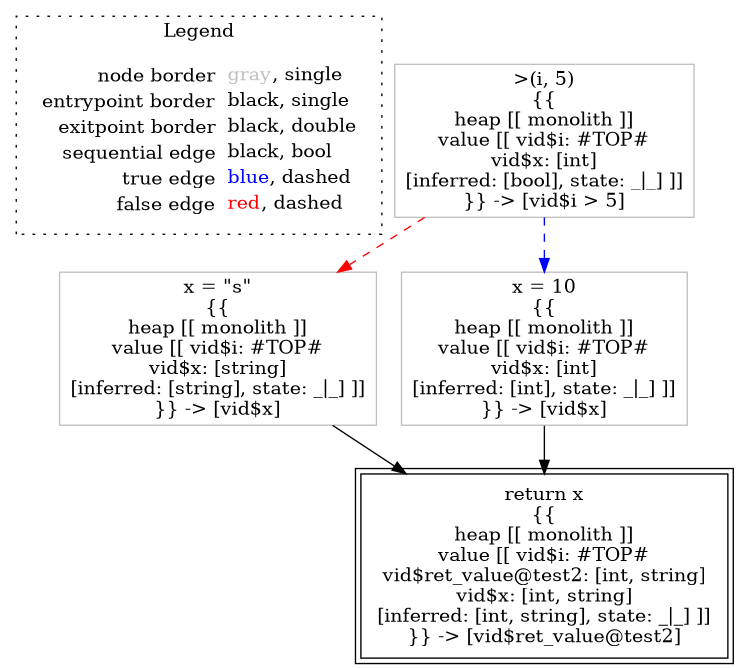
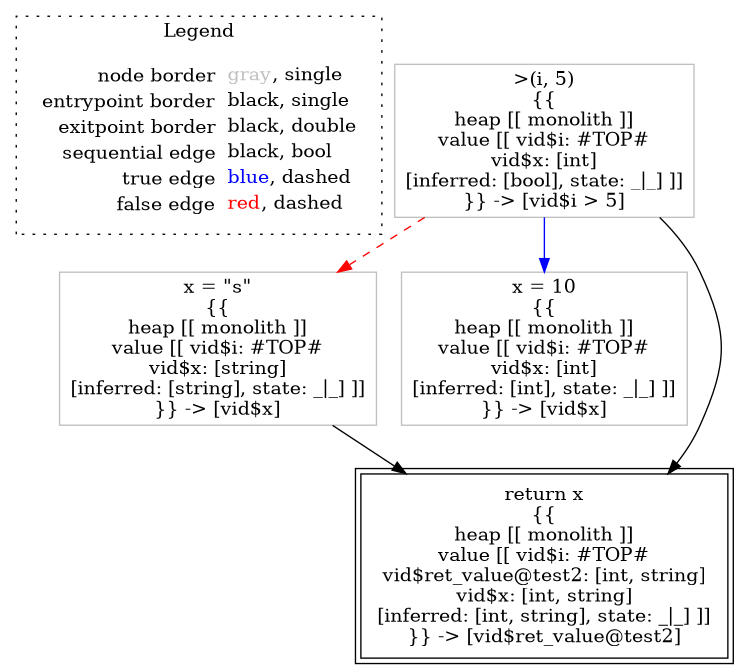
  digraph {
    node [shape=rect color=gray]
    edge [color=black]
    n1 [label=<<table border="0" cellpadding="2" cellspacing="0" cellborder="0"><tr><td align="right">node border&nbsp;</td><td align="left"><font color="gray">gray</font>, single</td></tr><tr><td align="right">entrypoint border&nbsp;</td><td align="left"><font color="black">black</font>, single</td></tr><tr><td align="right">exitpoint border&nbsp;</td><td align="left"><font color="black">black</font>, double</td></tr><tr><td align="right">sequential edge&nbsp;</td><td align="left"><font color="black">black</font>, bool</td></tr><tr><td align="right">true edge&nbsp;</td><td align="left"><font color="blue">blue</font>, dashed</td></tr><tr><td align="right">false edge&nbsp;</td><td align="left"><font color="red">red</font>, dashed</td></tr></table>> shape=plaintext color=""]
    n2 [label=<&gt;(i, 5)<BR/>{{<BR/>heap [[ monolith ]]<BR/>value [[ vid$i: #TOP#<BR/>vid$x: [int]<BR/>[inferred: [bool], state: _|_] ]]<BR/>}} -&gt; [vid$i &gt; 5]>]
    n3 [label=<x = &quot;s&quot;<BR/>{{<BR/>heap [[ monolith ]]<BR/>value [[ vid$i: #TOP#<BR/>vid$x: [string]<BR/>[inferred: [string], state: _|_] ]]<BR/>}} -&gt; [vid$x]>]
    n4 [label=<x = 10<BR/>{{<BR/>heap [[ monolith ]]<BR/>value [[ vid$i: #TOP#<BR/>vid$x: [int]<BR/>[inferred: [int], state: _|_] ]]<BR/>}} -&gt; [vid$x]>]
    n5 [color=black label=<return x<BR/>{{<BR/>heap [[ monolith ]]<BR/>value [[ vid$i: #TOP#<BR/>vid$ret_value@test2: [int, string]<BR/>vid$x: [int, string]<BR/>[inferred: [int, string], state: _|_] ]]<BR/>}} -&gt; [vid$ret_value@test2]> peripheries=2]
    subgraph cluster_1 {
      label=Legend
      style=dotted
      n1
    }
    n2 -> n3 [color=red style=dashed]
-   n2 -> n4 [color=blue style=dashed]
+   n2 -> n4 [color=blue style=solid]
    n3 -> n5
-   n4 -> n5
+   n2 -> n5
  }
